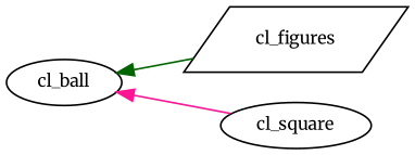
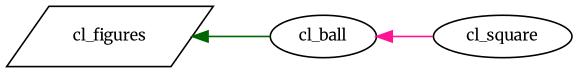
  digraph {
    fontname=Merriweather
    rankdir=LR
    node [color=black fillcolor=white fontname=Merriweather fontsize=10 shape=ellipse style=filled]
    edge [dir=back fontname=Merriweather fontsize=10 labelfontname=Helvetica labelfontsize=10 style=solid]
    n1 [height=0.2 label=cl_figures shape=parallelogram width=0.4]
    n2 [height=0.2 label=cl_ball width=0.4]
    n3 [height=0.2 label=cl_square width=0.4]
-   n2 -> n1 [color=darkgreen]
+   n1 -> n2 [color=darkgreen]
    n2 -> n3 [color=deeppink]
  }
